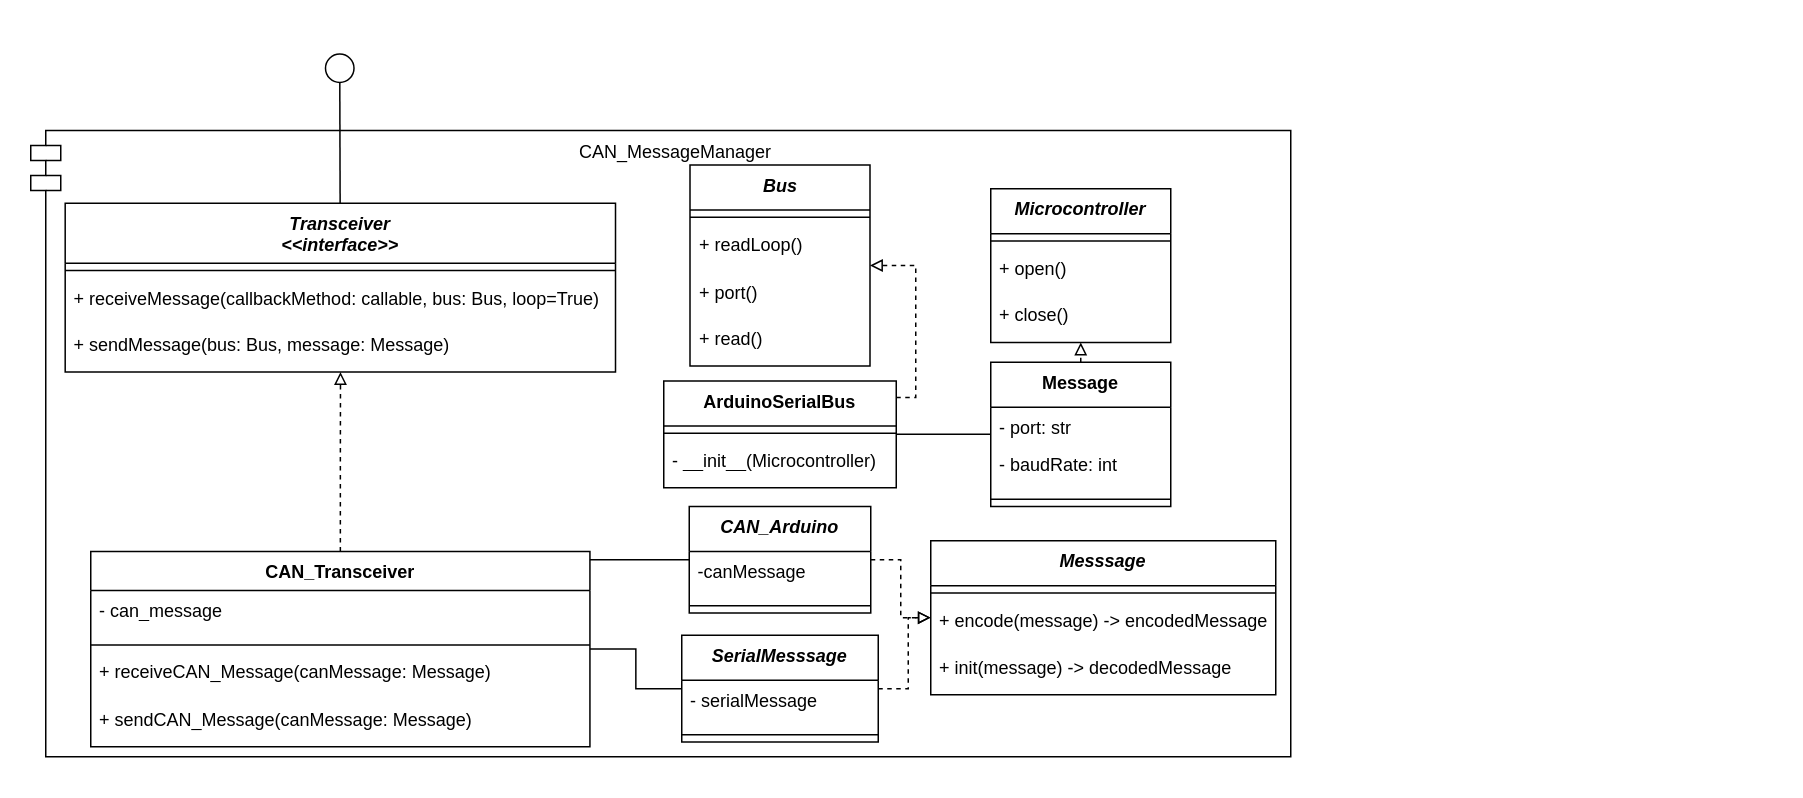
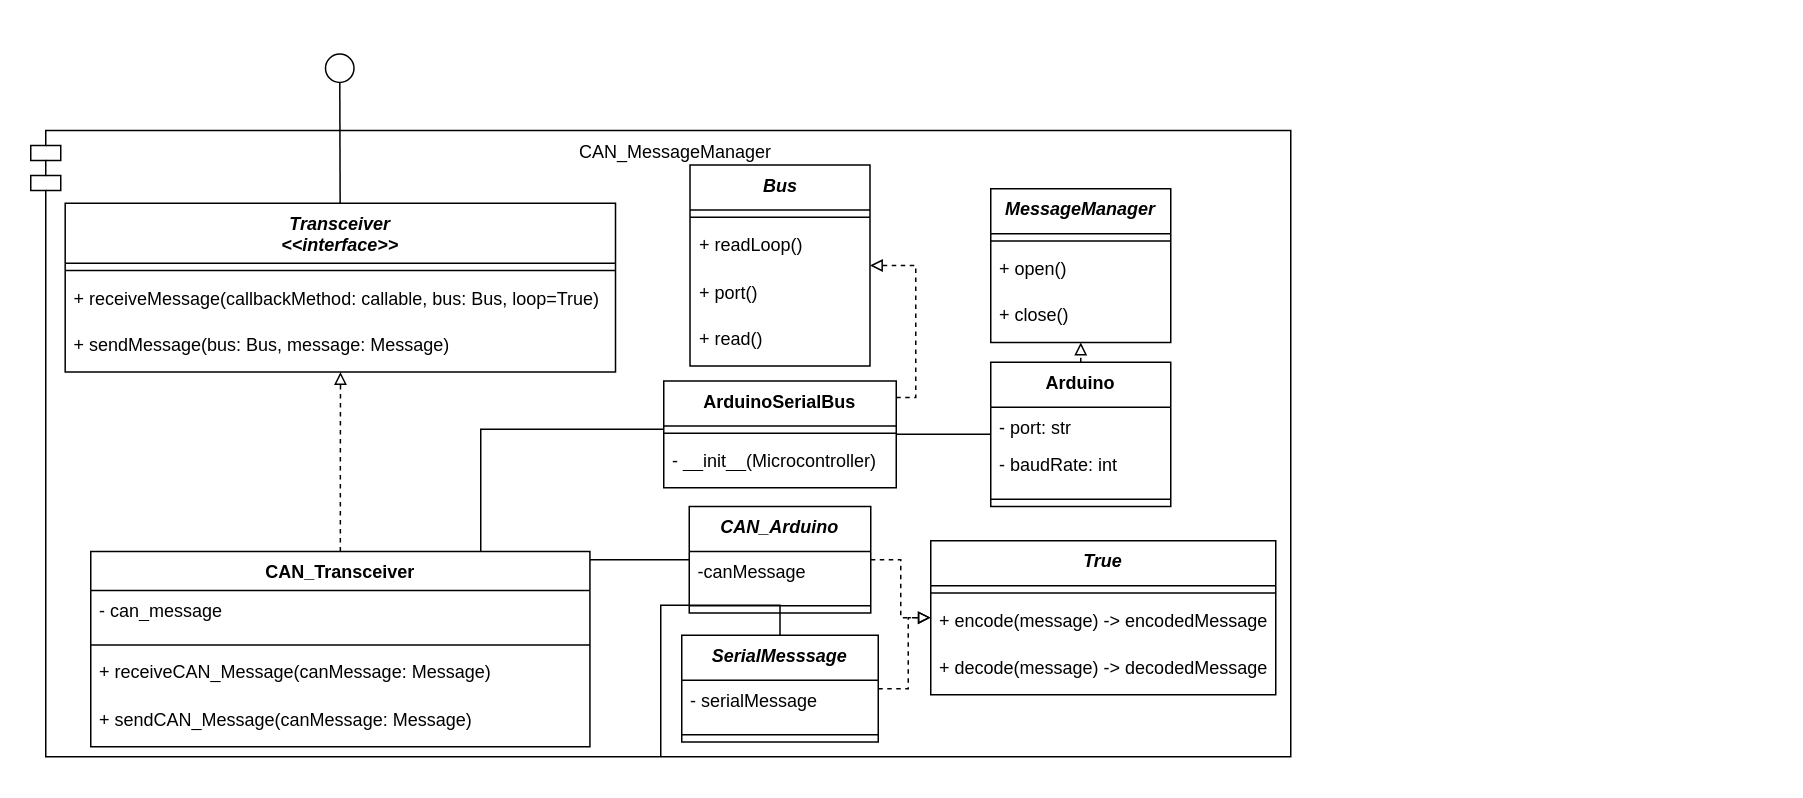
  <mxCell id="0" />
  <mxCell id="1" parent="0" />
  <mxCell id="2" value="" style="group" parent="1" vertex="1" connectable="0"><mxGeometry x="30" y="20" width="1150" height="490" as="geometry" /></mxCell>
  <mxCell id="3" value="" style="group" parent="2" vertex="1" connectable="0"><mxGeometry x="-10" y="42.343" width="1150" height="441.61" as="geometry" /></mxCell>
  <mxCell id="4" value="" style="group" vertex="1" connectable="0" parent="3"><mxGeometry y="24.2" width="840" height="417.41" as="geometry" /></mxCell>
  <mxCell id="5" value="CAN_MessageManager" style="shape=module;align=left;spacingLeft=20;align=center;verticalAlign=top;whiteSpace=wrap;html=1;" parent="4" vertex="1"><mxGeometry width="840" height="417.41" as="geometry" /></mxCell>
  <mxCell id="6" value="CAN_Transceiver" style="swimlane;fontStyle=1;align=center;verticalAlign=top;childLayout=stackLayout;horizontal=1;startSize=26;horizontalStack=0;resizeParent=1;resizeParentMax=0;resizeLast=0;collapsible=1;marginBottom=0;whiteSpace=wrap;html=1;" parent="4" vertex="1"><mxGeometry x="40" y="280.689" width="332.79" height="130.049" as="geometry" /></mxCell>
  <mxCell id="7" value="- can_message" style="text;strokeColor=none;fillColor=none;align=left;verticalAlign=top;spacingLeft=4;spacingRight=4;overflow=hidden;rotatable=0;points=[[0,0.5],[1,0.5]];portConstraint=eastwest;whiteSpace=wrap;html=1;" parent="6" vertex="1"><mxGeometry y="26" width="332.79" height="31.457" as="geometry" /></mxCell>
  <mxCell id="8" value="" style="line;strokeWidth=1;fillColor=none;align=left;verticalAlign=middle;spacingTop=-1;spacingLeft=3;spacingRight=3;rotatable=0;labelPosition=right;points=[];portConstraint=eastwest;strokeColor=inherit;" parent="6" vertex="1"><mxGeometry y="57.457" width="332.79" height="9.679" as="geometry" /></mxCell>
  <mxCell id="9" value="+ receiveCAN_Message(canMessage: Message)" style="text;strokeColor=none;fillColor=none;align=left;verticalAlign=top;spacingLeft=4;spacingRight=4;overflow=hidden;rotatable=0;points=[[0,0.5],[1,0.5]];portConstraint=eastwest;whiteSpace=wrap;html=1;" parent="6" vertex="1"><mxGeometry y="67.136" width="332.79" height="31.457" as="geometry" /></mxCell>
  <mxCell id="10" value="+ sendCAN_Message(canMessage: Message)" style="text;strokeColor=none;fillColor=none;align=left;verticalAlign=top;spacingLeft=4;spacingRight=4;overflow=hidden;rotatable=0;points=[[0,0.5],[1,0.5]];portConstraint=eastwest;whiteSpace=wrap;html=1;" parent="6" vertex="1"><mxGeometry y="98.593" width="332.79" height="31.457" as="geometry" /></mxCell>
  <mxCell id="11" value="&lt;i&gt;Transceiver&lt;br&gt;&amp;lt;&amp;lt;interface&amp;gt;&amp;gt;&lt;br&gt;&lt;/i&gt;" style="swimlane;fontStyle=1;align=center;verticalAlign=top;childLayout=stackLayout;horizontal=1;startSize=40;horizontalStack=0;resizeParent=1;resizeParentMax=0;resizeLast=0;collapsible=1;marginBottom=0;whiteSpace=wrap;html=1;" parent="4" vertex="1"><mxGeometry x="22.96" y="48.393" width="366.88" height="112.593" as="geometry" /></mxCell>
  <mxCell id="12" value="" style="line;strokeWidth=1;fillColor=none;align=left;verticalAlign=middle;spacingTop=-1;spacingLeft=3;spacingRight=3;rotatable=0;labelPosition=right;points=[];portConstraint=eastwest;strokeColor=inherit;" parent="11" vertex="1"><mxGeometry y="40" width="366.88" height="9.679" as="geometry" /></mxCell>
  <mxCell id="13" value="+ receiveMessage(callbackMethod: callable, bus: Bus, loop=True)&amp;nbsp;" style="text;strokeColor=none;fillColor=none;align=left;verticalAlign=top;spacingLeft=4;spacingRight=4;overflow=hidden;rotatable=0;points=[[0,0.5],[1,0.5]];portConstraint=eastwest;whiteSpace=wrap;html=1;" parent="11" vertex="1"><mxGeometry y="49.679" width="366.88" height="31.457" as="geometry" /></mxCell>
  <mxCell id="14" value="+ sendMessage(bus: Bus, message: Message)" style="text;strokeColor=none;fillColor=none;align=left;verticalAlign=top;spacingLeft=4;spacingRight=4;overflow=hidden;rotatable=0;points=[[0,0.5],[1,0.5]];portConstraint=eastwest;whiteSpace=wrap;html=1;" parent="11" vertex="1"><mxGeometry y="81.136" width="366.88" height="31.457" as="geometry" /></mxCell>
  <mxCell id="15" style="edgeStyle=orthogonalEdgeStyle;rounded=0;orthogonalLoop=1;jettySize=auto;html=1;dashed=1;endArrow=block;endFill=0;" parent="4" source="6" target="11" edge="1"><mxGeometry relative="1" as="geometry" /></mxCell>
  <mxCell id="16" value="&lt;i&gt;Bus&lt;/i&gt;&lt;i&gt;&lt;br&gt;&lt;/i&gt;" style="swimlane;fontStyle=1;align=center;verticalAlign=top;childLayout=stackLayout;horizontal=1;startSize=30;horizontalStack=0;resizeParent=1;resizeParentMax=0;resizeLast=0;collapsible=1;marginBottom=0;whiteSpace=wrap;html=1;" parent="4" vertex="1"><mxGeometry x="439.5" y="22.985" width="120" height="134.049" as="geometry" /></mxCell>
  <mxCell id="17" value="" style="line;strokeWidth=1;fillColor=none;align=left;verticalAlign=middle;spacingTop=-1;spacingLeft=3;spacingRight=3;rotatable=0;labelPosition=right;points=[];portConstraint=eastwest;strokeColor=inherit;" parent="16" vertex="1"><mxGeometry y="30" width="120" height="9.679" as="geometry" /></mxCell>
  <mxCell id="18" value="+ readLoop()" style="text;strokeColor=none;fillColor=none;align=left;verticalAlign=top;spacingLeft=4;spacingRight=4;overflow=hidden;rotatable=0;points=[[0,0.5],[1,0.5]];portConstraint=eastwest;whiteSpace=wrap;html=1;" parent="16" vertex="1"><mxGeometry y="39.679" width="120" height="31.457" as="geometry" /></mxCell>
  <mxCell id="19" value="+ port()" style="text;strokeColor=none;fillColor=none;align=left;verticalAlign=top;spacingLeft=4;spacingRight=4;overflow=hidden;rotatable=0;points=[[0,0.5],[1,0.5]];portConstraint=eastwest;whiteSpace=wrap;html=1;" parent="16" vertex="1"><mxGeometry y="71.136" width="120" height="31.457" as="geometry" /></mxCell>
  <mxCell id="20" value="+ read()" style="text;strokeColor=none;fillColor=none;align=left;verticalAlign=top;spacingLeft=4;spacingRight=4;overflow=hidden;rotatable=0;points=[[0,0.5],[1,0.5]];portConstraint=eastwest;whiteSpace=wrap;html=1;" parent="16" vertex="1"><mxGeometry y="102.593" width="120" height="31.457" as="geometry" /></mxCell>
- <mxCell id="21" style="edgeStyle=orthogonalEdgeStyle;rounded=0;orthogonalLoop=1;jettySize=auto;html=1;endArrow=none;endFill=0;" parent="4" source="22" target="6" edge="1"><mxGeometry relative="1" as="geometry" /></mxCell>
+ <mxCell id="21" style="edgeStyle=orthogonalEdgeStyle;rounded=0;orthogonalLoop=1;jettySize=auto;html=1;endArrow=none;endFill=0;" parent="4" source="22" target="5" edge="1"><mxGeometry relative="1" as="geometry" /></mxCell>
  <mxCell id="22" value="&lt;i&gt;SerialMesssage&lt;br&gt;&lt;/i&gt;" style="swimlane;fontStyle=1;align=center;verticalAlign=top;childLayout=stackLayout;horizontal=1;startSize=30;horizontalStack=0;resizeParent=1;resizeParentMax=0;resizeLast=0;collapsible=1;marginBottom=0;whiteSpace=wrap;html=1;" parent="4" vertex="1"><mxGeometry x="434" y="336.453" width="131" height="71.136" as="geometry" /></mxCell>
  <mxCell id="23" value="- serialMessage" style="text;strokeColor=none;fillColor=none;align=left;verticalAlign=top;spacingLeft=4;spacingRight=4;overflow=hidden;rotatable=0;points=[[0,0.5],[1,0.5]];portConstraint=eastwest;whiteSpace=wrap;html=1;" parent="22" vertex="1"><mxGeometry y="30" width="131" height="31.457" as="geometry" /></mxCell>
  <mxCell id="24" value="" style="line;strokeWidth=1;fillColor=none;align=left;verticalAlign=middle;spacingTop=-1;spacingLeft=3;spacingRight=3;rotatable=0;labelPosition=right;points=[];portConstraint=eastwest;strokeColor=inherit;" parent="22" vertex="1"><mxGeometry y="61.457" width="131" height="9.679" as="geometry" /></mxCell>
- <mxCell id="25" value="&lt;i&gt;Messsage&lt;br&gt;&lt;/i&gt;" style="swimlane;fontStyle=1;align=center;verticalAlign=top;childLayout=stackLayout;horizontal=1;startSize=30;horizontalStack=0;resizeParent=1;resizeParentMax=0;resizeLast=0;collapsible=1;marginBottom=0;whiteSpace=wrap;html=1;" parent="4" vertex="1"><mxGeometry x="600" y="273.457" width="230" height="102.593" as="geometry" /></mxCell>
+ <mxCell id="25" value="&lt;i&gt;True&lt;br&gt;&lt;/i&gt;" style="swimlane;fontStyle=1;align=center;verticalAlign=top;childLayout=stackLayout;horizontal=1;startSize=30;horizontalStack=0;resizeParent=1;resizeParentMax=0;resizeLast=0;collapsible=1;marginBottom=0;whiteSpace=wrap;html=1;" parent="4" vertex="1"><mxGeometry x="600" y="273.457" width="230" height="102.593" as="geometry" /></mxCell>
  <mxCell id="26" value="" style="line;strokeWidth=1;fillColor=none;align=left;verticalAlign=middle;spacingTop=-1;spacingLeft=3;spacingRight=3;rotatable=0;labelPosition=right;points=[];portConstraint=eastwest;strokeColor=inherit;" parent="25" vertex="1"><mxGeometry y="30" width="230" height="9.679" as="geometry" /></mxCell>
  <mxCell id="27" value="+ encode(message) -&amp;gt; encodedMessage" style="text;strokeColor=none;fillColor=none;align=left;verticalAlign=top;spacingLeft=4;spacingRight=4;overflow=hidden;rotatable=0;points=[[0,0.5],[1,0.5]];portConstraint=eastwest;whiteSpace=wrap;html=1;" parent="25" vertex="1"><mxGeometry y="39.679" width="230" height="31.457" as="geometry" /></mxCell>
- <mxCell id="28" value="+ init(message) -&amp;gt; decodedMessage" style="text;strokeColor=none;fillColor=none;align=left;verticalAlign=top;spacingLeft=4;spacingRight=4;overflow=hidden;rotatable=0;points=[[0,0.5],[1,0.5]];portConstraint=eastwest;whiteSpace=wrap;html=1;" parent="25" vertex="1"><mxGeometry y="71.136" width="230" height="31.457" as="geometry" /></mxCell>
+ <mxCell id="28" value="+ decode(message) -&amp;gt; decodedMessage" style="text;strokeColor=none;fillColor=none;align=left;verticalAlign=top;spacingLeft=4;spacingRight=4;overflow=hidden;rotatable=0;points=[[0,0.5],[1,0.5]];portConstraint=eastwest;whiteSpace=wrap;html=1;" parent="25" vertex="1"><mxGeometry y="71.136" width="230" height="31.457" as="geometry" /></mxCell>
  <mxCell id="29" style="edgeStyle=orthogonalEdgeStyle;rounded=0;orthogonalLoop=1;jettySize=auto;html=1;endArrow=block;endFill=0;dashed=1;" parent="4" source="22" target="25" edge="1"><mxGeometry relative="1" as="geometry" /></mxCell>
  <mxCell id="30" style="edgeStyle=orthogonalEdgeStyle;rounded=0;orthogonalLoop=1;jettySize=auto;html=1;endArrow=block;endFill=0;dashed=1;" parent="4" source="31" target="16" edge="1"><mxGeometry relative="1" as="geometry"><Array as="points"><mxPoint x="590" y="178" /><mxPoint x="590" y="90" /></Array></mxGeometry></mxCell>
  <mxCell id="31" value="ArduinoSerialBus" style="swimlane;fontStyle=1;align=center;verticalAlign=top;childLayout=stackLayout;horizontal=1;startSize=30;horizontalStack=0;resizeParent=1;resizeParentMax=0;resizeLast=0;collapsible=1;marginBottom=0;whiteSpace=wrap;html=1;" parent="4" vertex="1"><mxGeometry x="422" y="166.964" width="155" height="71.136" as="geometry" /></mxCell>
  <mxCell id="32" value="" style="line;strokeWidth=1;fillColor=none;align=left;verticalAlign=middle;spacingTop=-1;spacingLeft=3;spacingRight=3;rotatable=0;labelPosition=right;points=[];portConstraint=eastwest;strokeColor=inherit;" parent="31" vertex="1"><mxGeometry y="30" width="155" height="9.679" as="geometry" /></mxCell>
  <mxCell id="33" value="- __init__(Microcontroller)" style="text;strokeColor=none;fillColor=none;align=left;verticalAlign=top;spacingLeft=4;spacingRight=4;overflow=hidden;rotatable=0;points=[[0,0.5],[1,0.5]];portConstraint=eastwest;whiteSpace=wrap;html=1;" parent="31" vertex="1"><mxGeometry y="39.679" width="155" height="31.457" as="geometry" /></mxCell>
+ <mxCell id="34" style="edgeStyle=orthogonalEdgeStyle;rounded=0;orthogonalLoop=1;jettySize=auto;html=1;endArrow=none;endFill=0;" parent="4" source="6" target="31" edge="1"><mxGeometry relative="1" as="geometry"><Array as="points"><mxPoint x="300" y="199.022" /></Array></mxGeometry></mxCell>
  <mxCell id="35" style="edgeStyle=orthogonalEdgeStyle;rounded=0;orthogonalLoop=1;jettySize=auto;html=1;endArrow=block;endFill=0;endSize=6;dashed=1;" parent="4" source="47" target="25" edge="1"><mxGeometry relative="1" as="geometry" /></mxCell>
  <mxCell id="36" style="edgeStyle=orthogonalEdgeStyle;rounded=0;orthogonalLoop=1;jettySize=auto;html=1;endArrow=none;endFill=0;endSize=6;" parent="4" source="47" target="6" edge="1"><mxGeometry relative="1" as="geometry"><Array as="points"><mxPoint x="450" y="303.677" /><mxPoint x="450" y="303.677" /></Array></mxGeometry></mxCell>
- <mxCell id="37" value="&lt;i&gt;Microcontroller&lt;/i&gt;&lt;i&gt;&lt;br&gt;&lt;/i&gt;" style="swimlane;fontStyle=1;align=center;verticalAlign=top;childLayout=stackLayout;horizontal=1;startSize=30;horizontalStack=0;resizeParent=1;resizeParentMax=0;resizeLast=0;collapsible=1;marginBottom=0;whiteSpace=wrap;html=1;" parent="4" vertex="1"><mxGeometry x="640" y="38.711" width="120" height="102.593" as="geometry" /></mxCell>
+ <mxCell id="37" value="&lt;i&gt;MessageManager&lt;/i&gt;&lt;i&gt;&lt;br&gt;&lt;/i&gt;" style="swimlane;fontStyle=1;align=center;verticalAlign=top;childLayout=stackLayout;horizontal=1;startSize=30;horizontalStack=0;resizeParent=1;resizeParentMax=0;resizeLast=0;collapsible=1;marginBottom=0;whiteSpace=wrap;html=1;" parent="4" vertex="1"><mxGeometry x="640" y="38.711" width="120" height="102.593" as="geometry" /></mxCell>
  <mxCell id="38" value="" style="line;strokeWidth=1;fillColor=none;align=left;verticalAlign=middle;spacingTop=-1;spacingLeft=3;spacingRight=3;rotatable=0;labelPosition=right;points=[];portConstraint=eastwest;strokeColor=inherit;" parent="37" vertex="1"><mxGeometry y="30" width="120" height="9.679" as="geometry" /></mxCell>
  <mxCell id="39" value="+ open()" style="text;strokeColor=none;fillColor=none;align=left;verticalAlign=top;spacingLeft=4;spacingRight=4;overflow=hidden;rotatable=0;points=[[0,0.5],[1,0.5]];portConstraint=eastwest;whiteSpace=wrap;html=1;" parent="37" vertex="1"><mxGeometry y="39.679" width="120" height="31.457" as="geometry" /></mxCell>
  <mxCell id="40" value="+ close()" style="text;strokeColor=none;fillColor=none;align=left;verticalAlign=top;spacingLeft=4;spacingRight=4;overflow=hidden;rotatable=0;points=[[0,0.5],[1,0.5]];portConstraint=eastwest;whiteSpace=wrap;html=1;" parent="37" vertex="1"><mxGeometry y="71.136" width="120" height="31.457" as="geometry" /></mxCell>
  <mxCell id="41" style="edgeStyle=orthogonalEdgeStyle;rounded=0;orthogonalLoop=1;jettySize=auto;html=1;dashed=1;endArrow=block;endFill=0;" parent="4" source="42" target="37" edge="1"><mxGeometry relative="1" as="geometry"><Array as="points"><mxPoint x="720" y="120.985" /><mxPoint x="720" y="120.985" /></Array></mxGeometry></mxCell>
- <mxCell id="42" value="Message&lt;i&gt;&lt;br&gt;&lt;/i&gt;" style="swimlane;fontStyle=1;align=center;verticalAlign=top;childLayout=stackLayout;horizontal=1;startSize=30;horizontalStack=0;resizeParent=1;resizeParentMax=0;resizeLast=0;collapsible=1;marginBottom=0;whiteSpace=wrap;html=1;" parent="4" vertex="1"><mxGeometry x="640" y="154.505" width="120" height="96.051" as="geometry" /></mxCell>
+ <mxCell id="42" value="Arduino&lt;i&gt;&lt;br&gt;&lt;/i&gt;" style="swimlane;fontStyle=1;align=center;verticalAlign=top;childLayout=stackLayout;horizontal=1;startSize=30;horizontalStack=0;resizeParent=1;resizeParentMax=0;resizeLast=0;collapsible=1;marginBottom=0;whiteSpace=wrap;html=1;" parent="4" vertex="1"><mxGeometry x="640" y="154.505" width="120" height="96.051" as="geometry" /></mxCell>
  <mxCell id="43" value="- port: str" style="text;strokeColor=none;fillColor=none;align=left;verticalAlign=top;spacingLeft=4;spacingRight=4;overflow=hidden;rotatable=0;points=[[0,0.5],[1,0.5]];portConstraint=eastwest;whiteSpace=wrap;html=1;" parent="42" vertex="1"><mxGeometry y="30" width="120" height="24.915" as="geometry" /></mxCell>
  <mxCell id="44" value="- baudRate: int" style="text;strokeColor=none;fillColor=none;align=left;verticalAlign=top;spacingLeft=4;spacingRight=4;overflow=hidden;rotatable=0;points=[[0,0.5],[1,0.5]];portConstraint=eastwest;whiteSpace=wrap;html=1;" parent="42" vertex="1"><mxGeometry y="54.915" width="120" height="31.457" as="geometry" /></mxCell>
  <mxCell id="45" value="" style="line;strokeWidth=1;fillColor=none;align=left;verticalAlign=middle;spacingTop=-1;spacingLeft=3;spacingRight=3;rotatable=0;labelPosition=right;points=[];portConstraint=eastwest;strokeColor=inherit;" parent="42" vertex="1"><mxGeometry y="86.372" width="120" height="9.679" as="geometry" /></mxCell>
  <mxCell id="46" style="edgeStyle=orthogonalEdgeStyle;rounded=0;orthogonalLoop=1;jettySize=auto;html=1;endArrow=none;endFill=0;" parent="4" source="31" target="42" edge="1"><mxGeometry relative="1" as="geometry"><Array as="points"><mxPoint x="650" y="196.602" /><mxPoint x="650" y="196.602" /></Array></mxGeometry></mxCell>
  <mxCell id="47" value="&lt;i&gt;CAN_Arduino&lt;br&gt;&lt;/i&gt;" style="swimlane;fontStyle=1;align=center;verticalAlign=top;childLayout=stackLayout;horizontal=1;startSize=30;horizontalStack=0;resizeParent=1;resizeParentMax=0;resizeLast=0;collapsible=1;marginBottom=0;whiteSpace=wrap;html=1;" parent="4" vertex="1"><mxGeometry x="439" y="250.56" width="121" height="71.136" as="geometry" /></mxCell>
  <mxCell id="48" value="-canMessage" style="text;strokeColor=none;fillColor=none;align=left;verticalAlign=top;spacingLeft=4;spacingRight=4;overflow=hidden;rotatable=0;points=[[0,0.5],[1,0.5]];portConstraint=eastwest;whiteSpace=wrap;html=1;" parent="47" vertex="1"><mxGeometry y="30" width="121" height="31.457" as="geometry" /></mxCell>
  <mxCell id="49" value="" style="line;strokeWidth=1;fillColor=none;align=left;verticalAlign=middle;spacingTop=-1;spacingLeft=3;spacingRight=3;rotatable=0;labelPosition=right;points=[];portConstraint=eastwest;strokeColor=inherit;" parent="47" vertex="1"><mxGeometry y="61.457" width="121" height="9.679" as="geometry" /></mxCell>
  <mxCell id="50" value="" style="html=1;verticalAlign=bottom;labelBackgroundColor=none;endArrow=oval;endFill=0;endSize=19;rounded=0;" parent="2" source="11" edge="1"><mxGeometry width="160" relative="1" as="geometry"><mxPoint x="229" y="120.988" as="sourcePoint" /><mxPoint x="196" y="25" as="targetPoint" /></mxGeometry></mxCell>
